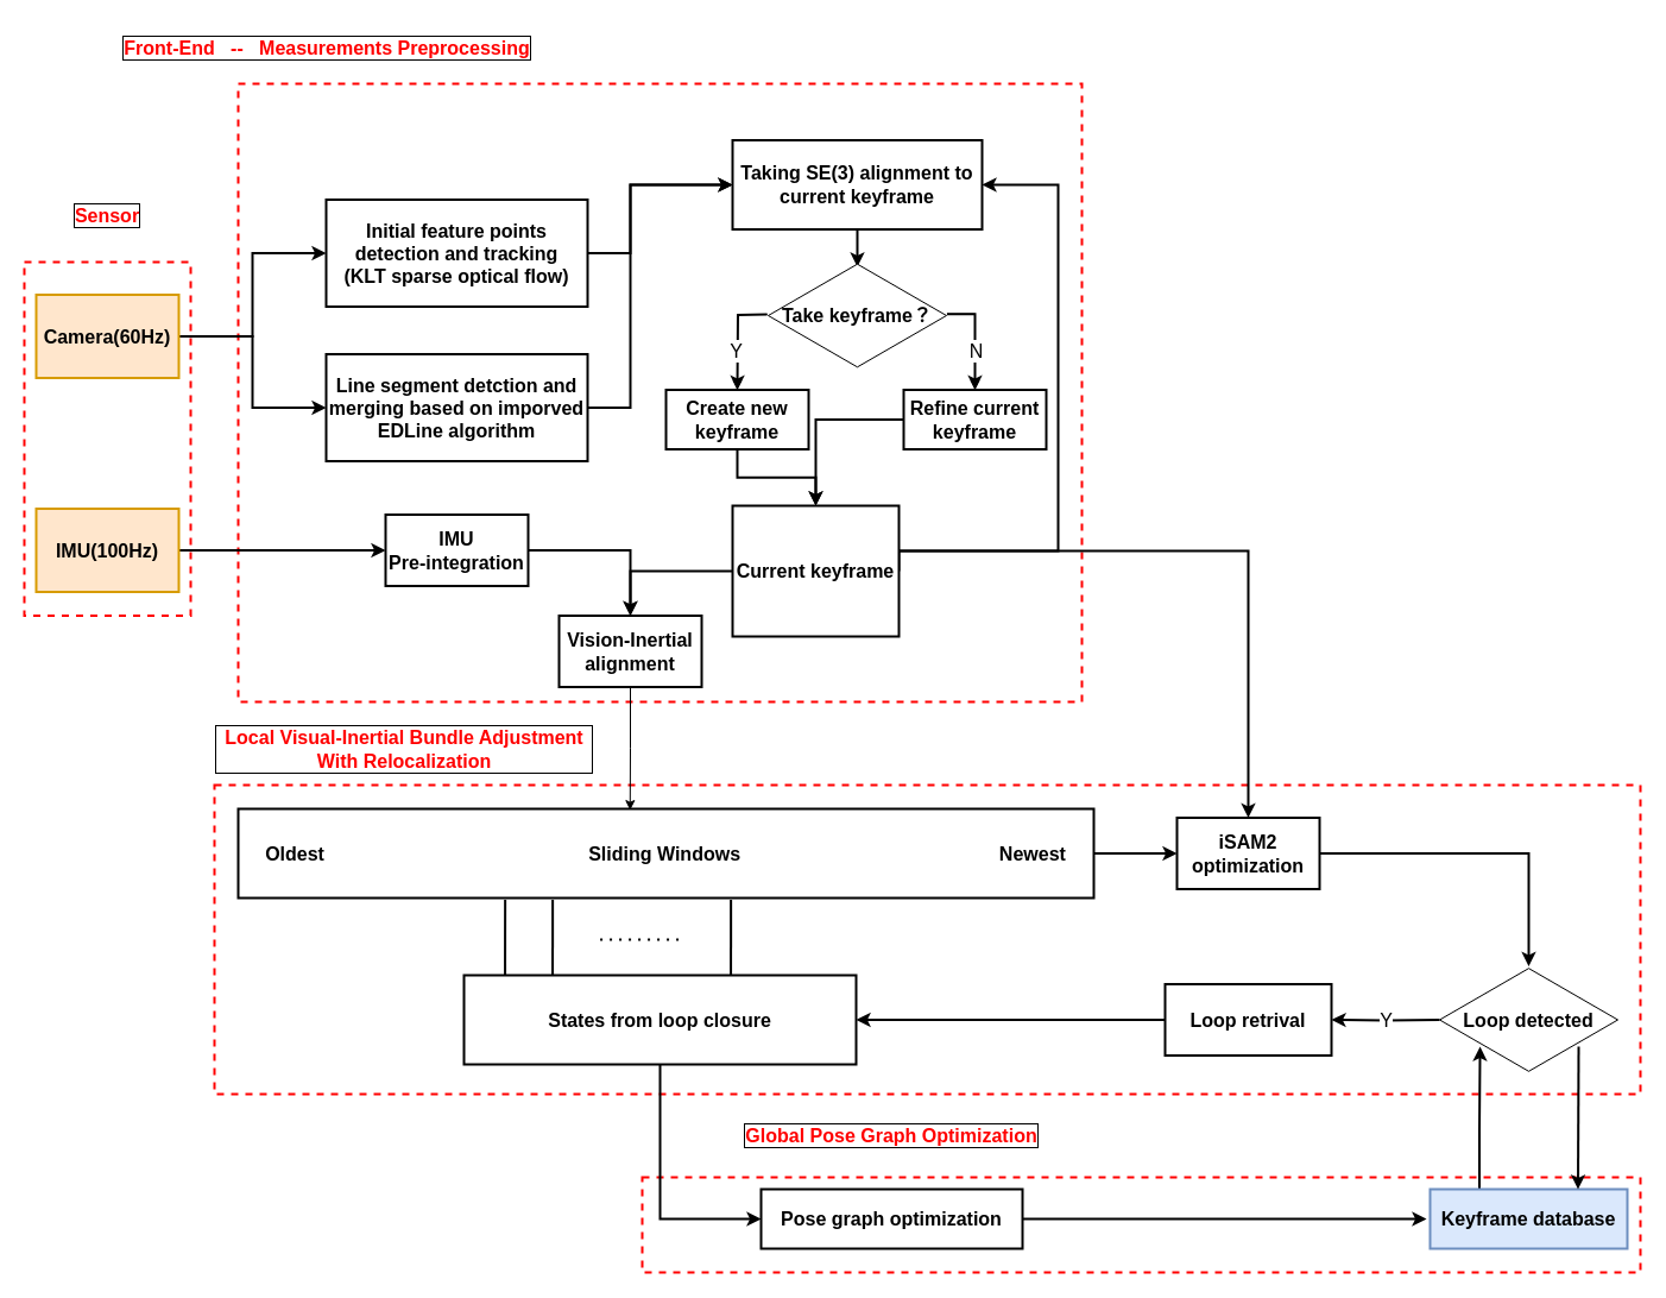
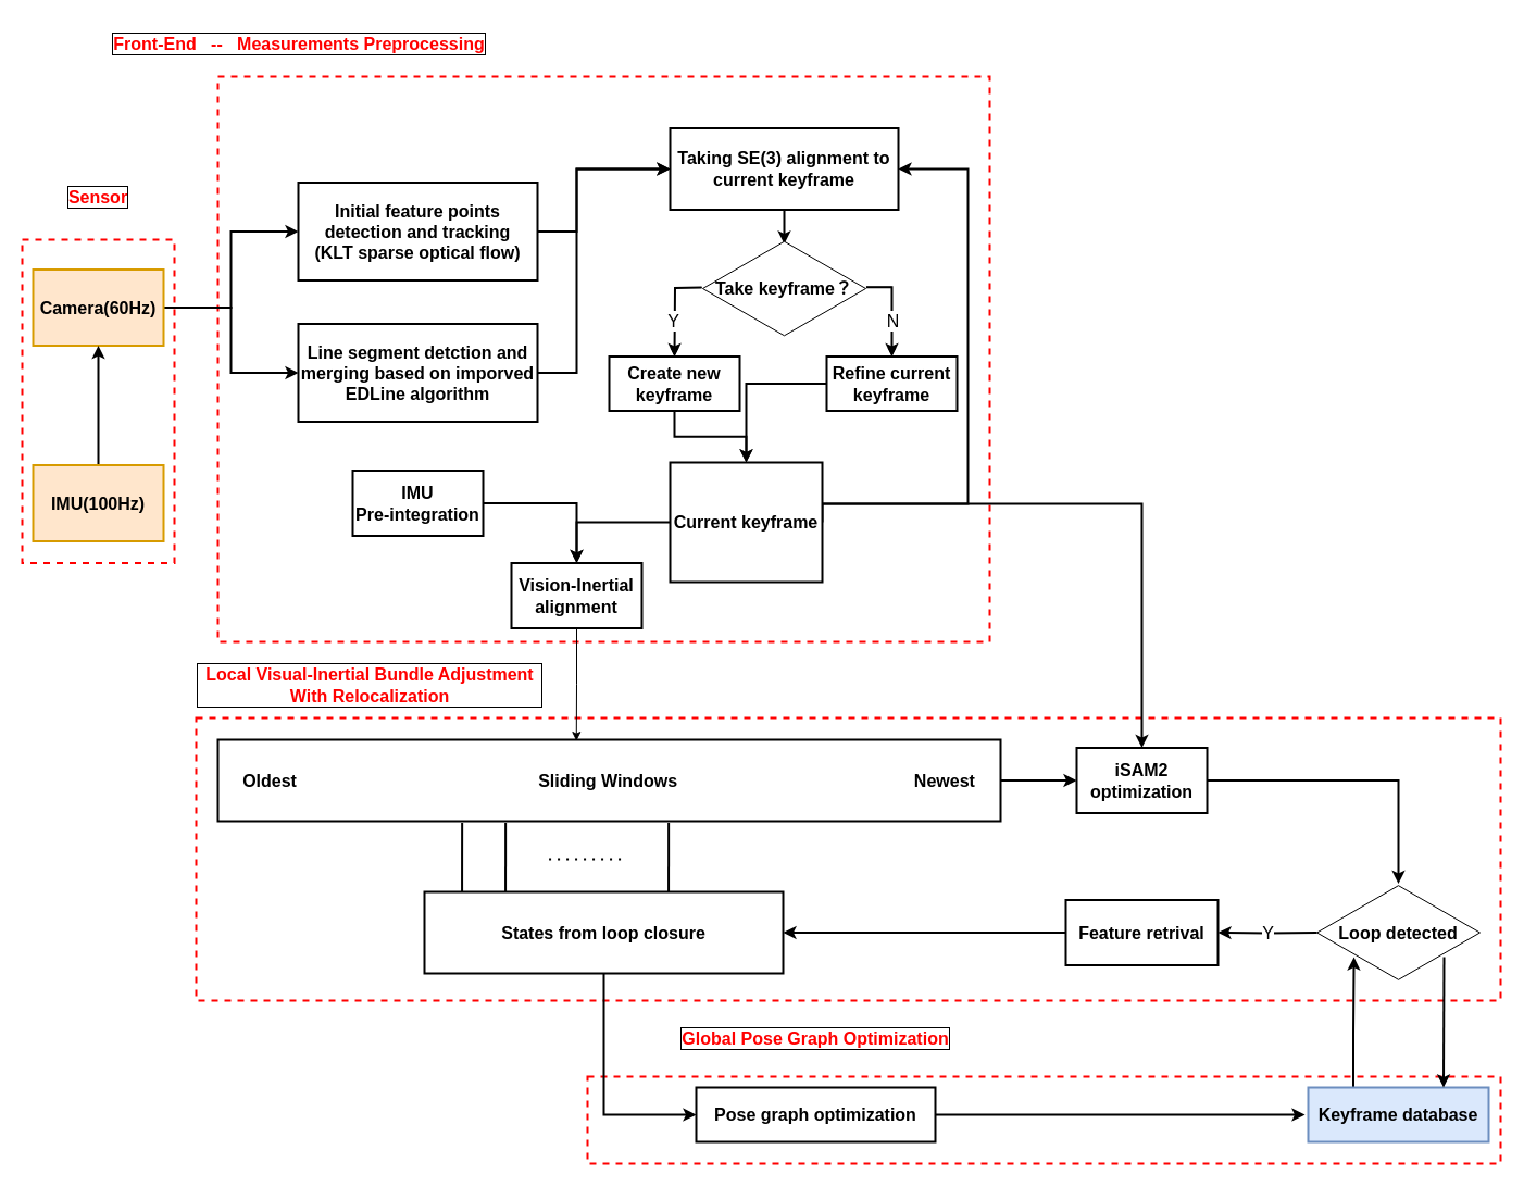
  <mxCell id="0" />
  <mxCell id="1" parent="0" />
  <mxCell id="2" value="" style="rounded=0;whiteSpace=wrap;html=1;fontSize=16;strokeWidth=2;dashed=1;fillColor=none;strokeColor=#FF0000;" parent="1" vertex="1"><mxGeometry x="200" y="70" width="710" height="520" as="geometry" /></mxCell>
  <mxCell id="3" value="" style="rounded=0;whiteSpace=wrap;html=1;fontSize=16;strokeWidth=2;dashed=1;fillColor=none;fontStyle=1;strokeColor=#FF0000;" parent="1" vertex="1"><mxGeometry x="180" y="660" width="1200" height="260" as="geometry" /></mxCell>
  <mxCell id="4" value="" style="rounded=0;whiteSpace=wrap;html=1;fontSize=16;strokeWidth=2;dashed=1;fillColor=none;fontStyle=1;strokeColor=#FF0000;" parent="1" vertex="1"><mxGeometry x="540" y="990" width="840" height="80" as="geometry" /></mxCell>
  <mxCell id="5" value="" style="rounded=0;whiteSpace=wrap;html=1;fontSize=16;strokeWidth=2;dashed=1;fillColor=none;fontStyle=1;strokeColor=#FF0000;" parent="1" vertex="1"><mxGeometry x="20" y="220" width="140" height="297.5" as="geometry" /></mxCell>
  <mxCell id="6" style="edgeStyle=orthogonalEdgeStyle;rounded=0;orthogonalLoop=1;jettySize=auto;html=1;exitX=1;exitY=0.5;exitDx=0;exitDy=0;entryX=0;entryY=0.5;entryDx=0;entryDy=0;fontSize=16;strokeWidth=2;fontStyle=1" parent="1" source="8" target="14" edge="1"><mxGeometry relative="1" as="geometry" /></mxCell>
  <mxCell id="7" style="edgeStyle=orthogonalEdgeStyle;rounded=0;orthogonalLoop=1;jettySize=auto;html=1;entryX=0;entryY=0.5;entryDx=0;entryDy=0;fontSize=16;strokeWidth=2;fontStyle=1" parent="1" source="8" target="16" edge="1"><mxGeometry relative="1" as="geometry" /></mxCell>
  <mxCell id="8" value="Camera(60Hz)" style="rounded=0;whiteSpace=wrap;html=1;fontSize=16;strokeWidth=2;fontStyle=1;fillColor=#ffe6cc;strokeColor=#d79b00;" parent="1" vertex="1"><mxGeometry x="30" y="247.5" width="120" height="70" as="geometry" /></mxCell>
- <mxCell id="9" style="edgeStyle=orthogonalEdgeStyle;rounded=0;orthogonalLoop=1;jettySize=auto;html=1;fontSize=16;strokeWidth=2;fontStyle=1" parent="1" source="10" target="12" edge="1"><mxGeometry relative="1" as="geometry" /></mxCell>
+ <mxCell id="9" style="edgeStyle=orthogonalEdgeStyle;rounded=0;orthogonalLoop=1;jettySize=auto;html=1;fontSize=16;strokeWidth=2;fontStyle=1;" parent="1" source="10" target="8" edge="1"><mxGeometry relative="1" as="geometry" /></mxCell>
  <mxCell id="10" value="IMU(100Hz)" style="rounded=0;whiteSpace=wrap;html=1;fontSize=16;strokeWidth=2;fontStyle=1;fillColor=#ffe6cc;strokeColor=#d79b00;" parent="1" vertex="1"><mxGeometry x="30" y="427.5" width="120" height="70" as="geometry" /></mxCell>
  <mxCell id="11" style="edgeStyle=orthogonalEdgeStyle;rounded=0;orthogonalLoop=1;jettySize=auto;html=1;fontSize=16;strokeWidth=2;" parent="1" source="12" target="32" edge="1"><mxGeometry relative="1" as="geometry" /></mxCell>
  <mxCell id="12" value="IMU&lt;br style=&quot;font-size: 16px;&quot;&gt;Pre-integration" style="rounded=0;whiteSpace=wrap;html=1;fontSize=16;strokeWidth=2;fontStyle=1" parent="1" vertex="1"><mxGeometry x="324" y="432.5" width="120" height="60" as="geometry" /></mxCell>
  <mxCell id="13" style="edgeStyle=orthogonalEdgeStyle;rounded=0;orthogonalLoop=1;jettySize=auto;html=1;entryX=0;entryY=0.5;entryDx=0;entryDy=0;fontSize=16;strokeWidth=2;" edge="1" parent="1" source="14" target="26"><mxGeometry relative="1" as="geometry"><Array as="points"><mxPoint x="530" y="213" /><mxPoint x="530" y="155" /></Array></mxGeometry></mxCell>
  <mxCell id="14" value="Initial feature points detection and tracking&lt;br style=&quot;font-size: 16px;&quot;&gt;(KLT sparse optical flow)" style="rounded=0;whiteSpace=wrap;html=1;fontSize=16;strokeWidth=2;fontStyle=1" parent="1" vertex="1"><mxGeometry x="274" y="167.5" width="220" height="90" as="geometry" /></mxCell>
  <mxCell id="15" style="edgeStyle=orthogonalEdgeStyle;rounded=0;orthogonalLoop=1;jettySize=auto;html=1;fontSize=16;entryX=0;entryY=0.5;entryDx=0;entryDy=0;strokeWidth=2;" parent="1" source="16" target="26" edge="1"><mxGeometry relative="1" as="geometry"><mxPoint x="610" y="157.5" as="targetPoint" /><Array as="points"><mxPoint x="530" y="342.5" /><mxPoint x="530" y="155.5" /><mxPoint x="616" y="155.5" /></Array></mxGeometry></mxCell>
  <mxCell id="16" value="Line segment detction and merging based on imporved EDLine algorithm" style="rounded=0;whiteSpace=wrap;html=1;fontSize=16;strokeWidth=2;fontStyle=1" parent="1" vertex="1"><mxGeometry x="274" y="297.5" width="220" height="90" as="geometry" /></mxCell>
  <mxCell id="17" style="edgeStyle=orthogonalEdgeStyle;rounded=0;orthogonalLoop=1;jettySize=auto;html=1;exitX=-0.006;exitY=0.489;exitDx=0;exitDy=0;exitPerimeter=0;fontSize=16;" parent="1" source="47" target="22" edge="1"><mxGeometry relative="1" as="geometry"><mxPoint x="721" y="277.5" as="sourcePoint" /></mxGeometry></mxCell>
  <mxCell id="18" value="Y" style="edgeLabel;html=1;align=center;verticalAlign=middle;resizable=0;points=[];fontSize=16;" parent="17" vertex="1" connectable="0"><mxGeometry x="0.246" y="-2" relative="1" as="geometry"><mxPoint as="offset" /></mxGeometry></mxCell>
  <mxCell id="19" style="edgeStyle=orthogonalEdgeStyle;rounded=0;orthogonalLoop=1;jettySize=auto;html=1;exitX=1.003;exitY=0.486;exitDx=0;exitDy=0;exitPerimeter=0;fontSize=16;endArrow=open;" parent="1" source="47" target="24" edge="1"><mxGeometry relative="1" as="geometry"><mxPoint x="796" y="264" as="sourcePoint" /><Array as="points"><mxPoint x="820" y="264" /></Array></mxGeometry></mxCell>
  <mxCell id="20" value="N" style="edgeLabel;html=1;align=center;verticalAlign=middle;resizable=0;points=[];fontSize=16;" parent="19" vertex="1" connectable="0"><mxGeometry x="0.224" y="1" relative="1" as="geometry"><mxPoint x="-1" y="1" as="offset" /></mxGeometry></mxCell>
  <mxCell id="21" style="edgeStyle=orthogonalEdgeStyle;rounded=0;orthogonalLoop=1;jettySize=auto;html=1;fontSize=16;entryX=0.5;entryY=0;entryDx=0;entryDy=0;strokeWidth=2;" parent="1" source="22" target="30" edge="1"><mxGeometry relative="1" as="geometry"><mxPoint x="710" y="407.5" as="targetPoint" /></mxGeometry></mxCell>
  <mxCell id="22" value="Create new keyframe" style="rounded=0;whiteSpace=wrap;html=1;fontSize=16;strokeWidth=2;fontStyle=1" parent="1" vertex="1"><mxGeometry x="560" y="327.5" width="120" height="50" as="geometry" /></mxCell>
  <mxCell id="23" style="edgeStyle=orthogonalEdgeStyle;rounded=0;orthogonalLoop=1;jettySize=auto;html=1;fontSize=16;entryX=0.5;entryY=0;entryDx=0;entryDy=0;strokeWidth=2;" parent="1" source="24" target="30" edge="1"><mxGeometry relative="1" as="geometry"><mxPoint x="710" y="397.5" as="targetPoint" /></mxGeometry></mxCell>
  <mxCell id="24" value="Refine current keyframe" style="rounded=0;whiteSpace=wrap;html=1;fontSize=16;strokeWidth=2;fontStyle=1" parent="1" vertex="1"><mxGeometry x="760" y="327.5" width="120" height="50" as="geometry" /></mxCell>
  <mxCell id="25" style="edgeStyle=orthogonalEdgeStyle;rounded=0;orthogonalLoop=1;jettySize=auto;html=1;entryX=0.5;entryY=0.044;entryDx=0;entryDy=0;entryPerimeter=0;fontSize=16;strokeWidth=2;" parent="1" source="26" target="47" edge="1"><mxGeometry relative="1" as="geometry" /></mxCell>
  <mxCell id="26" value="Taking SE(3) alignment to current keyframe" style="rounded=0;whiteSpace=wrap;html=1;fontSize=16;strokeWidth=2;fontStyle=1" parent="1" vertex="1"><mxGeometry x="616" y="117.5" width="210" height="75" as="geometry" /></mxCell>
  <mxCell id="27" style="edgeStyle=orthogonalEdgeStyle;rounded=0;orthogonalLoop=1;jettySize=auto;html=1;entryX=0.5;entryY=0;entryDx=0;entryDy=0;fontSize=16;strokeWidth=2;" parent="1" source="30" target="32" edge="1"><mxGeometry relative="1" as="geometry" /></mxCell>
  <mxCell id="28" style="edgeStyle=orthogonalEdgeStyle;rounded=0;orthogonalLoop=1;jettySize=auto;html=1;fontSize=16;strokeWidth=2;" parent="1" source="30" target="42" edge="1"><mxGeometry relative="1" as="geometry"><mxPoint x="990" y="462.5" as="targetPoint" /><Array as="points"><mxPoint x="1050" y="463" /></Array></mxGeometry></mxCell>
  <mxCell id="29" style="edgeStyle=orthogonalEdgeStyle;rounded=0;orthogonalLoop=1;jettySize=auto;html=1;exitX=1;exitY=0.5;exitDx=0;exitDy=0;entryX=1;entryY=0.5;entryDx=0;entryDy=0;fontSize=16;strokeWidth=2;" edge="1" parent="1" source="30" target="26"><mxGeometry relative="1" as="geometry"><Array as="points"><mxPoint x="890" y="463" /><mxPoint x="890" y="155" /></Array></mxGeometry></mxCell>
  <mxCell id="30" value="Current keyframe" style="rounded=0;whiteSpace=wrap;html=1;fontSize=16;strokeWidth=2;fontStyle=1" parent="1" vertex="1"><mxGeometry x="616" y="425" width="140" height="110" as="geometry" /></mxCell>
  <mxCell id="31" style="edgeStyle=orthogonalEdgeStyle;rounded=0;orthogonalLoop=1;jettySize=auto;html=1;entryX=0.458;entryY=0.015;entryDx=0;entryDy=0;entryPerimeter=0;fontSize=16;fontColor=#FF0000;" parent="1" source="32" target="34" edge="1"><mxGeometry relative="1" as="geometry" /></mxCell>
  <mxCell id="32" value="Vision-Inertial alignment" style="rounded=0;whiteSpace=wrap;html=1;fontSize=16;strokeWidth=2;fontStyle=1" parent="1" vertex="1"><mxGeometry x="470" y="517.5" width="120" height="60" as="geometry" /></mxCell>
  <mxCell id="33" style="edgeStyle=orthogonalEdgeStyle;rounded=0;orthogonalLoop=1;jettySize=auto;html=1;entryX=0;entryY=0.5;entryDx=0;entryDy=0;fontSize=16;strokeWidth=2;" parent="1" source="34" target="42" edge="1"><mxGeometry relative="1" as="geometry" /></mxCell>
  <mxCell id="34" value="Oldest&amp;nbsp; &amp;nbsp; &amp;nbsp; &amp;nbsp; &amp;nbsp; &amp;nbsp; &amp;nbsp; &amp;nbsp; &amp;nbsp; &amp;nbsp; &amp;nbsp; &amp;nbsp; &amp;nbsp; &amp;nbsp; &amp;nbsp; &amp;nbsp; &amp;nbsp; &amp;nbsp; &amp;nbsp; &amp;nbsp; &amp;nbsp; &amp;nbsp; &amp;nbsp; &amp;nbsp; &amp;nbsp; Sliding Windows&amp;nbsp; &amp;nbsp; &amp;nbsp; &amp;nbsp; &amp;nbsp; &amp;nbsp; &amp;nbsp; &amp;nbsp; &amp;nbsp; &amp;nbsp; &amp;nbsp; &amp;nbsp; &amp;nbsp; &amp;nbsp; &amp;nbsp; &amp;nbsp; &amp;nbsp; &amp;nbsp; &amp;nbsp; &amp;nbsp; &amp;nbsp; &amp;nbsp; &amp;nbsp; &amp;nbsp; &amp;nbsp;Newest" style="rounded=0;whiteSpace=wrap;html=1;fontSize=16;strokeWidth=2;fontStyle=1" parent="1" vertex="1"><mxGeometry x="200" y="680" width="720" height="75" as="geometry" /></mxCell>
  <mxCell id="35" style="edgeStyle=orthogonalEdgeStyle;rounded=0;orthogonalLoop=1;jettySize=auto;html=1;entryX=0;entryY=0.5;entryDx=0;entryDy=0;fontSize=16;strokeWidth=2;" parent="1" source="36" target="49" edge="1"><mxGeometry relative="1" as="geometry" /></mxCell>
  <mxCell id="36" value="States from loop closure" style="rounded=0;whiteSpace=wrap;html=1;fontSize=16;strokeWidth=2;fontStyle=1" parent="1" vertex="1"><mxGeometry x="390" y="820" width="330" height="75" as="geometry" /></mxCell>
  <mxCell id="37" value="" style="endArrow=none;html=1;fontSize=16;exitX=0;exitY=0;exitDx=0;exitDy=0;entryX=0.264;entryY=1.019;entryDx=0;entryDy=0;entryPerimeter=0;strokeWidth=2;" parent="1" edge="1"><mxGeometry width="50" height="50" relative="1" as="geometry"><mxPoint x="424.57" y="820" as="sourcePoint" /><mxPoint x="424.65" y="756.425" as="targetPoint" /><Array as="points"><mxPoint x="424.57" y="800" /></Array></mxGeometry></mxCell>
  <mxCell id="38" value="" style="endArrow=none;html=1;fontSize=16;exitX=0;exitY=0;exitDx=0;exitDy=0;entryX=0.264;entryY=1.019;entryDx=0;entryDy=0;entryPerimeter=0;strokeWidth=2;" parent="1" edge="1"><mxGeometry width="50" height="50" relative="1" as="geometry"><mxPoint x="464.57" y="820" as="sourcePoint" /><mxPoint x="464.65" y="756.425" as="targetPoint" /></mxGeometry></mxCell>
  <mxCell id="39" value="" style="endArrow=none;dashed=1;html=1;dashPattern=1 3;strokeWidth=2;fontSize=16;" parent="1" edge="1"><mxGeometry width="50" height="50" relative="1" as="geometry"><mxPoint x="504.57" y="790" as="sourcePoint" /><mxPoint x="574.57" y="790" as="targetPoint" /></mxGeometry></mxCell>
  <mxCell id="40" value="" style="endArrow=none;html=1;fontSize=16;exitX=0;exitY=0;exitDx=0;exitDy=0;entryX=0.264;entryY=1.019;entryDx=0;entryDy=0;entryPerimeter=0;strokeWidth=2;" parent="1" edge="1"><mxGeometry width="50" height="50" relative="1" as="geometry"><mxPoint x="614.57" y="820" as="sourcePoint" /><mxPoint x="614.65" y="756.425" as="targetPoint" /></mxGeometry></mxCell>
  <mxCell id="41" style="edgeStyle=orthogonalEdgeStyle;rounded=0;orthogonalLoop=1;jettySize=auto;html=1;fontSize=16;strokeWidth=2;" parent="1" source="42" target="46" edge="1"><mxGeometry relative="1" as="geometry" /></mxCell>
  <mxCell id="42" value="iSAM2&lt;br style=&quot;font-size: 16px;&quot;&gt;optimization" style="rounded=0;whiteSpace=wrap;html=1;fontSize=16;strokeWidth=2;fontStyle=1" parent="1" vertex="1"><mxGeometry x="990" y="687.5" width="120" height="60" as="geometry" /></mxCell>
  <mxCell id="43" style="edgeStyle=orthogonalEdgeStyle;rounded=0;orthogonalLoop=1;jettySize=auto;html=1;entryX=1;entryY=0.5;entryDx=0;entryDy=0;fontSize=16;strokeWidth=2;" parent="1" source="44" target="36" edge="1"><mxGeometry relative="1" as="geometry" /></mxCell>
- <mxCell id="44" value="Loop retrival" style="rounded=0;whiteSpace=wrap;html=1;fontSize=16;strokeWidth=2;fontStyle=1" parent="1" vertex="1"><mxGeometry x="980" y="827.5" width="140" height="60" as="geometry" /></mxCell>
+ <mxCell id="44" value="Feature retrival" style="rounded=0;whiteSpace=wrap;html=1;fontSize=16;strokeWidth=2;fontStyle=1" parent="1" vertex="1"><mxGeometry x="980" y="827.5" width="140" height="60" as="geometry" /></mxCell>
  <mxCell id="45" value="&lt;font style=&quot;font-size: 16px;&quot;&gt;Y&lt;/font&gt;" style="edgeStyle=orthogonalEdgeStyle;rounded=0;orthogonalLoop=1;jettySize=auto;html=1;entryX=1;entryY=0.5;entryDx=0;entryDy=0;fontSize=16;strokeWidth=2;" parent="1" target="44" edge="1"><mxGeometry relative="1" as="geometry"><mxPoint x="1211" y="857.5" as="sourcePoint" /></mxGeometry></mxCell>
  <mxCell id="46" value="&lt;span style=&quot;font-size: 16px; font-weight: 700;&quot;&gt;Loop detected&lt;/span&gt;" style="html=1;whiteSpace=wrap;aspect=fixed;shape=isoRectangle;fontSize=16;" parent="1" vertex="1"><mxGeometry x="1211" y="812.5" width="150" height="90" as="geometry" /></mxCell>
  <mxCell id="47" value="&lt;span style=&quot;font-size: 16px; font-weight: 700;&quot;&gt;Take keyframe？&lt;/span&gt;" style="html=1;whiteSpace=wrap;aspect=fixed;shape=isoRectangle;fontSize=16;" parent="1" vertex="1"><mxGeometry x="646" y="220" width="150" height="90" as="geometry" /></mxCell>
  <mxCell id="48" style="edgeStyle=orthogonalEdgeStyle;rounded=0;orthogonalLoop=1;jettySize=auto;html=1;fontSize=16;strokeWidth=2;" parent="1" source="49" edge="1"><mxGeometry relative="1" as="geometry"><mxPoint x="1200" y="1025" as="targetPoint" /></mxGeometry></mxCell>
  <mxCell id="49" value="Pose graph optimization" style="rounded=0;whiteSpace=wrap;html=1;fontSize=16;strokeWidth=2;fontStyle=1" parent="1" vertex="1"><mxGeometry x="640" y="1000" width="220" height="50" as="geometry" /></mxCell>
  <mxCell id="50" style="edgeStyle=orthogonalEdgeStyle;rounded=0;orthogonalLoop=1;jettySize=auto;html=1;exitX=0.25;exitY=0;exitDx=0;exitDy=0;entryX=0.227;entryY=0.75;entryDx=0;entryDy=0;entryPerimeter=0;fontSize=16;strokeWidth=2;" parent="1" source="51" target="46" edge="1"><mxGeometry relative="1" as="geometry" /></mxCell>
  <mxCell id="51" value="Keyframe database" style="rounded=0;whiteSpace=wrap;html=1;fontSize=16;strokeWidth=2;fontStyle=1;fillColor=#dae8fc;strokeColor=#6c8ebf;" parent="1" vertex="1"><mxGeometry x="1203" y="1000" width="166" height="50" as="geometry" /></mxCell>
  <mxCell id="52" value="" style="endArrow=classic;html=1;fontSize=16;entryX=0.75;entryY=0;entryDx=0;entryDy=0;strokeWidth=2;" parent="1" target="51" edge="1"><mxGeometry width="50" height="50" relative="1" as="geometry"><mxPoint x="1328" y="880" as="sourcePoint" /><mxPoint x="1370" y="900" as="targetPoint" /></mxGeometry></mxCell>
  <mxCell id="53" value="Sensor" style="text;html=1;strokeColor=none;fillColor=none;align=center;verticalAlign=middle;whiteSpace=wrap;rounded=0;fontSize=16;fontColor=#FF0000;fontStyle=1;labelBorderColor=#000000;" parent="1" vertex="1"><mxGeometry x="70" y="170" width="40" height="22.5" as="geometry" /></mxCell>
  <mxCell id="54" value="Front-End&amp;nbsp; &amp;nbsp;--&amp;nbsp; &amp;nbsp;Measurements Preprocessing" style="text;html=1;strokeColor=none;fillColor=none;align=center;verticalAlign=middle;whiteSpace=wrap;rounded=0;fontSize=16;fontColor=#FF0000;fontStyle=1;labelBorderColor=#000000;" parent="1" vertex="1"><mxGeometry x="70" y="20" width="410" height="40" as="geometry" /></mxCell>
  <mxCell id="55" value="Local Visual-Inertial Bundle Adjustment With Relocalization" style="text;html=1;strokeColor=none;fillColor=none;align=center;verticalAlign=middle;whiteSpace=wrap;rounded=0;fontSize=16;fontColor=#FF0000;fontStyle=1;labelBorderColor=#000000;" parent="1" vertex="1"><mxGeometry x="180" y="610" width="320" height="40" as="geometry" /></mxCell>
  <mxCell id="56" value="Global Pose Graph Optimization" style="text;html=1;strokeColor=none;fillColor=none;align=center;verticalAlign=middle;whiteSpace=wrap;rounded=0;fontSize=16;fontColor=#FF0000;fontStyle=1;labelBorderColor=#000000;" parent="1" vertex="1"><mxGeometry x="575" y="930" width="350" height="50" as="geometry" /></mxCell>
  <mxCell id="57" style="edgeStyle=orthogonalEdgeStyle;rounded=0;orthogonalLoop=1;jettySize=auto;html=1;exitX=1.003;exitY=0.486;exitDx=0;exitDy=0;exitPerimeter=0;fontSize=16;strokeWidth=2;" edge="1" parent="1"><mxGeometry relative="1" as="geometry"><mxPoint x="796.45" y="263.74" as="sourcePoint" /><Array as="points"><mxPoint x="820" y="264" /></Array><mxPoint x="820" y="327.5" as="targetPoint" /></mxGeometry></mxCell>
  <mxCell id="58" value="N" style="edgeLabel;html=1;align=center;verticalAlign=middle;resizable=0;points=[];fontSize=16;" vertex="1" connectable="0" parent="57"><mxGeometry x="0.224" y="1" relative="1" as="geometry"><mxPoint x="-1" y="1" as="offset" /></mxGeometry></mxCell>
  <mxCell id="59" style="edgeStyle=orthogonalEdgeStyle;rounded=0;orthogonalLoop=1;jettySize=auto;html=1;exitX=-0.006;exitY=0.489;exitDx=0;exitDy=0;exitPerimeter=0;fontSize=16;strokeWidth=2;" edge="1" parent="1"><mxGeometry relative="1" as="geometry"><mxPoint x="645.1" y="264.01" as="sourcePoint" /><mxPoint x="620" y="327.5" as="targetPoint" /></mxGeometry></mxCell>
  <mxCell id="60" value="Y" style="edgeLabel;html=1;align=center;verticalAlign=middle;resizable=0;points=[];fontSize=16;" vertex="1" connectable="0" parent="59"><mxGeometry x="0.246" y="-2" relative="1" as="geometry"><mxPoint as="offset" /></mxGeometry></mxCell>
